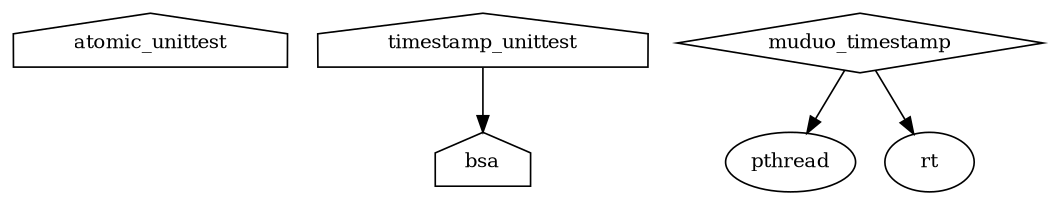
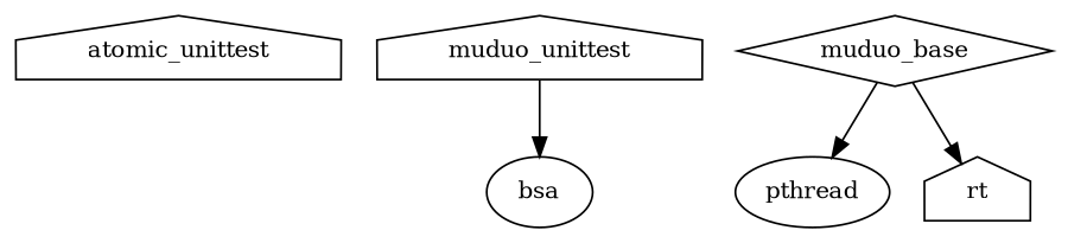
  digraph {
    node [fontsize=12 shape=house]
    n1 [label=atomic_unittest]
-   n2 [label=bsa]
-   n3 [label=muduo_timestamp shape=diamond]
+   n2 [label=bsa shape=ellipse]
+   n3 [label=muduo_base shape=diamond]
    n4 [label=pthread shape=ellipse]
-   n5 [label=rt shape=ellipse]
-   n6 [label=timestamp_unittest]
+   n5 [label=rt]
+   n6 [label=muduo_unittest]
    n3 -> n4
    n3 -> n5
    n6 -> n2
  }
